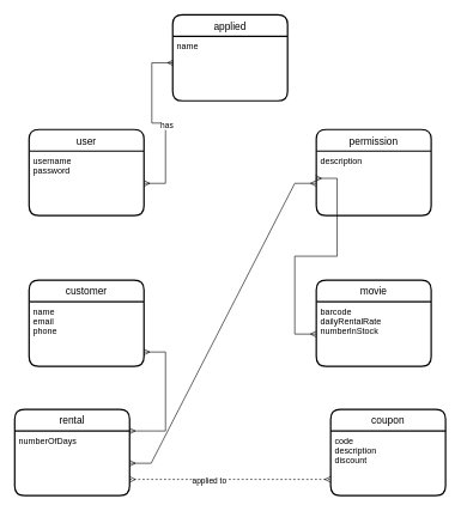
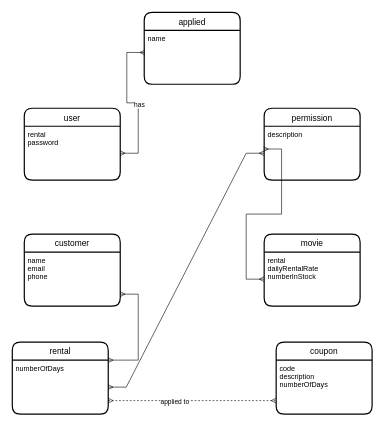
  <mxCell id="0" />
  <mxCell id="1" parent="0" />
  <mxCell id="2" value="customer" style="swimlane;childLayout=stackLayout;horizontal=1;startSize=30;horizontalStack=0;rounded=1;fontSize=14;fontStyle=0;strokeWidth=2;resizeParent=0;resizeLast=1;shadow=0;dashed=0;align=center;" vertex="1" parent="1"><mxGeometry x="40" y="390" width="160" height="120" as="geometry" /></mxCell>
  <mxCell id="3" value="name&#10;email&#10;phone&#10;" style="align=left;strokeColor=none;fillColor=none;spacingLeft=4;fontSize=12;verticalAlign=top;resizable=0;rotatable=0;part=1;" vertex="1" parent="2"><mxGeometry y="30" width="160" height="90" as="geometry" /></mxCell>
  <mxCell id="4" value="movie" style="swimlane;childLayout=stackLayout;horizontal=1;startSize=30;horizontalStack=0;rounded=1;fontSize=14;fontStyle=0;strokeWidth=2;resizeParent=0;resizeLast=1;shadow=0;dashed=0;align=center;" vertex="1" parent="1"><mxGeometry x="440" y="390" width="160" height="120" as="geometry"><mxRectangle x="490" y="100" width="70" height="30" as="alternateBounds" /></mxGeometry></mxCell>
- <mxCell id="5" value="barcode&#10;dailyRentalRate&#10;numberInStock&#10;&#10;" style="align=left;strokeColor=none;fillColor=none;spacingLeft=4;fontSize=12;verticalAlign=top;resizable=0;rotatable=0;part=1;" vertex="1" parent="4"><mxGeometry y="30" width="160" height="90" as="geometry" /></mxCell>
+ <mxCell id="5" value="rental&#10;dailyRentalRate&#10;numberInStock&#10;&#10;" style="align=left;strokeColor=none;fillColor=none;spacingLeft=4;fontSize=12;verticalAlign=top;resizable=0;rotatable=0;part=1;" vertex="1" parent="4"><mxGeometry y="30" width="160" height="90" as="geometry" /></mxCell>
  <mxCell id="6" value="rental" style="swimlane;childLayout=stackLayout;horizontal=1;startSize=30;horizontalStack=0;rounded=1;fontSize=14;fontStyle=0;strokeWidth=2;resizeParent=0;resizeLast=1;shadow=0;dashed=0;align=center;" vertex="1" parent="1"><mxGeometry x="20" y="570" width="160" height="120" as="geometry" /></mxCell>
  <mxCell id="7" value="numberOfDays&#10;" style="align=left;strokeColor=none;fillColor=none;spacingLeft=4;fontSize=12;verticalAlign=top;resizable=0;rotatable=0;part=1;" vertex="1" parent="6"><mxGeometry y="30" width="160" height="90" as="geometry" /></mxCell>
  <mxCell id="8" value="" style="edgeStyle=entityRelationEdgeStyle;fontSize=12;html=1;endArrow=ERmany;startArrow=ERmany;rounded=0;" edge="1" parent="1" source="7" target="17"><mxGeometry width="100" height="100" relative="1" as="geometry"><mxPoint x="410" y="560" as="sourcePoint" /><mxPoint x="510" y="460" as="targetPoint" /></mxGeometry></mxCell>
  <mxCell id="9" value="" style="edgeStyle=entityRelationEdgeStyle;fontSize=12;html=1;endArrow=ERmany;startArrow=ERmany;rounded=0;entryX=1;entryY=0;entryDx=0;entryDy=0;" edge="1" parent="1" target="7"><mxGeometry width="100" height="100" relative="1" as="geometry"><mxPoint x="200" y="490" as="sourcePoint" /><mxPoint x="320" y="580" as="targetPoint" /></mxGeometry></mxCell>
  <mxCell id="10" value="coupon" style="swimlane;childLayout=stackLayout;horizontal=1;startSize=30;horizontalStack=0;rounded=1;fontSize=14;fontStyle=0;strokeWidth=2;resizeParent=0;resizeLast=1;shadow=0;dashed=0;align=center;" vertex="1" parent="1"><mxGeometry x="460" y="570" width="160" height="120" as="geometry" /></mxCell>
- <mxCell id="11" value="code&#10;description&#10;discount&#10;" style="align=left;strokeColor=none;fillColor=none;spacingLeft=4;fontSize=12;verticalAlign=top;resizable=0;rotatable=0;part=1;" vertex="1" parent="10"><mxGeometry y="30" width="160" height="90" as="geometry" /></mxCell>
+ <mxCell id="11" value="code&#10;description&#10;numberOfDays&#10;" style="align=left;strokeColor=none;fillColor=none;spacingLeft=4;fontSize=12;verticalAlign=top;resizable=0;rotatable=0;part=1;" vertex="1" parent="10"><mxGeometry y="30" width="160" height="90" as="geometry" /></mxCell>
  <mxCell id="12" value="" style="edgeStyle=entityRelationEdgeStyle;fontSize=12;html=1;endArrow=ERmany;startArrow=ERmany;rounded=0;entryX=0;entryY=0.75;entryDx=0;entryDy=0;exitX=1;exitY=0.75;exitDx=0;exitDy=0;dashed=1;" edge="1" parent="1" source="7" target="11"><mxGeometry width="100" height="100" relative="1" as="geometry"><mxPoint x="360" y="670" as="sourcePoint" /><mxPoint x="310" y="735" as="targetPoint" /></mxGeometry></mxCell>
  <mxCell id="13" value="applied to" style="edgeLabel;html=1;align=center;verticalAlign=middle;resizable=0;points=[];" vertex="1" connectable="0" parent="12"><mxGeometry x="-0.215" y="-1" relative="1" as="geometry"><mxPoint as="offset" /></mxGeometry></mxCell>
  <mxCell id="14" value="user" style="swimlane;childLayout=stackLayout;horizontal=1;startSize=30;horizontalStack=0;rounded=1;fontSize=14;fontStyle=0;strokeWidth=2;resizeParent=0;resizeLast=1;shadow=0;dashed=0;align=center;" vertex="1" parent="1"><mxGeometry x="40" y="180" width="160" height="120" as="geometry" /></mxCell>
- <mxCell id="15" value="username&#10;password&#10;" style="align=left;strokeColor=none;fillColor=none;spacingLeft=4;fontSize=12;verticalAlign=top;resizable=0;rotatable=0;part=1;" vertex="1" parent="14"><mxGeometry y="30" width="160" height="90" as="geometry" /></mxCell>
+ <mxCell id="15" value="rental&#10;password&#10;" style="align=left;strokeColor=none;fillColor=none;spacingLeft=4;fontSize=12;verticalAlign=top;resizable=0;rotatable=0;part=1;" vertex="1" parent="14"><mxGeometry y="30" width="160" height="90" as="geometry" /></mxCell>
  <mxCell id="16" value="permission" style="swimlane;childLayout=stackLayout;horizontal=1;startSize=30;horizontalStack=0;rounded=1;fontSize=14;fontStyle=0;strokeWidth=2;resizeParent=0;resizeLast=1;shadow=0;dashed=0;align=center;" vertex="1" parent="1"><mxGeometry x="440" y="180" width="160" height="120" as="geometry" /></mxCell>
  <mxCell id="17" value="description&#10;" style="align=left;strokeColor=none;fillColor=none;spacingLeft=4;fontSize=12;verticalAlign=top;resizable=0;rotatable=0;part=1;" vertex="1" parent="16"><mxGeometry y="30" width="160" height="90" as="geometry" /></mxCell>
  <mxCell id="18" value="" style="edgeStyle=entityRelationEdgeStyle;fontSize=12;html=1;endArrow=ERmany;startArrow=ERmany;rounded=0;exitX=1;exitY=0.5;exitDx=0;exitDy=0;entryX=0.006;entryY=0.411;entryDx=0;entryDy=0;entryPerimeter=0;" edge="1" parent="1" source="15" target="21"><mxGeometry width="100" height="100" relative="1" as="geometry"><mxPoint x="245" y="310" as="sourcePoint" /><mxPoint x="345" as="targetPoint" y="210" /></mxGeometry></mxCell>
  <mxCell id="19" value="has" style="edgeLabel;html=1;align=center;verticalAlign=middle;resizable=0;points=[];" vertex="1" connectable="0" parent="18"><mxGeometry x="-0.092" y="-1" relative="1" as="geometry"><mxPoint as="offset" /></mxGeometry></mxCell>
  <mxCell id="20" value="applied" style="swimlane;childLayout=stackLayout;horizontal=1;startSize=30;horizontalStack=0;rounded=1;fontSize=14;fontStyle=0;strokeWidth=2;resizeParent=0;resizeLast=1;shadow=0;dashed=0;align=center;" vertex="1" parent="1"><mxGeometry x="240" y="20" width="160" height="120" as="geometry" /></mxCell>
  <mxCell id="21" value="name" style="align=left;strokeColor=none;fillColor=none;spacingLeft=4;fontSize=12;verticalAlign=top;resizable=0;rotatable=0;part=1;" vertex="1" parent="20"><mxGeometry y="30" width="160" height="90" as="geometry" /></mxCell>
  <mxCell id="22" value="" style="edgeStyle=entityRelationEdgeStyle;fontSize=12;html=1;endArrow=ERmany;startArrow=ERmany;rounded=0;exitX=-0.006;exitY=0.422;exitDx=0;exitDy=0;exitPerimeter=0;" edge="1" parent="1" source="17" target="5"><mxGeometry width="100" height="100" relative="1" as="geometry"><mxPoint x="370" y="220" as="sourcePoint" /><mxPoint x="430" y="100" as="targetPoint" /></mxGeometry></mxCell>
